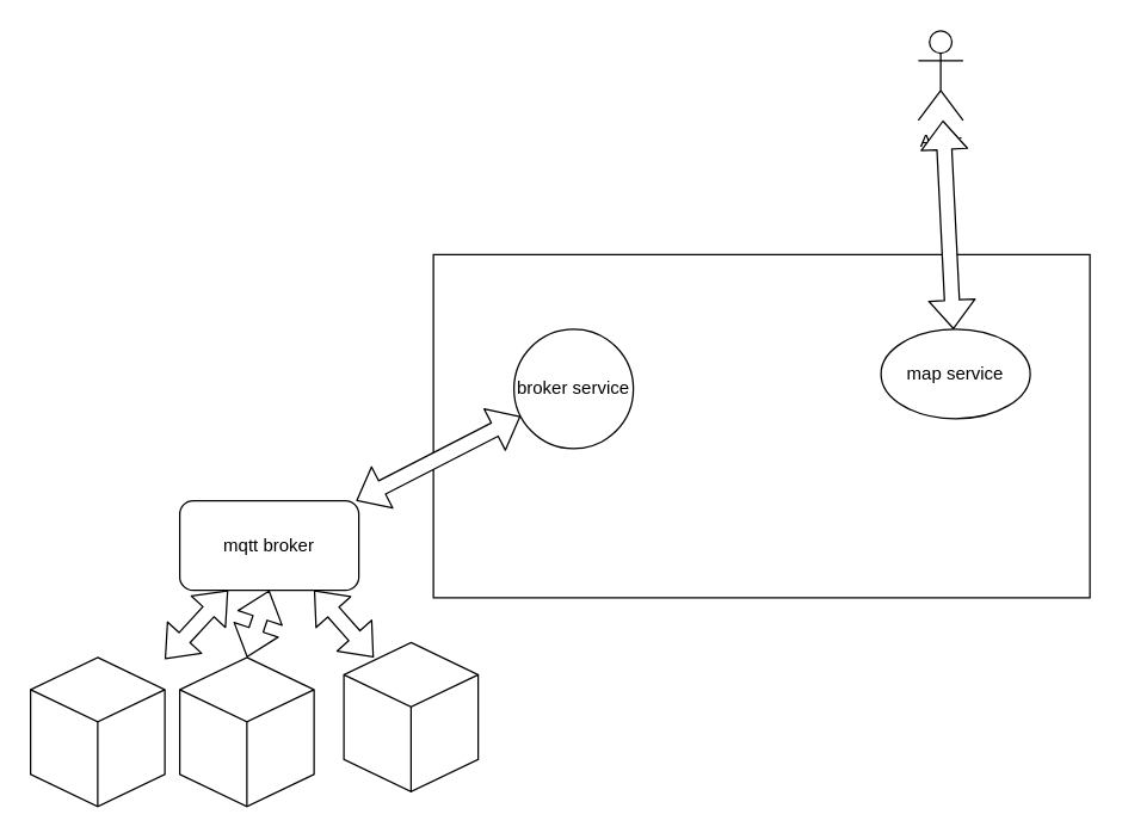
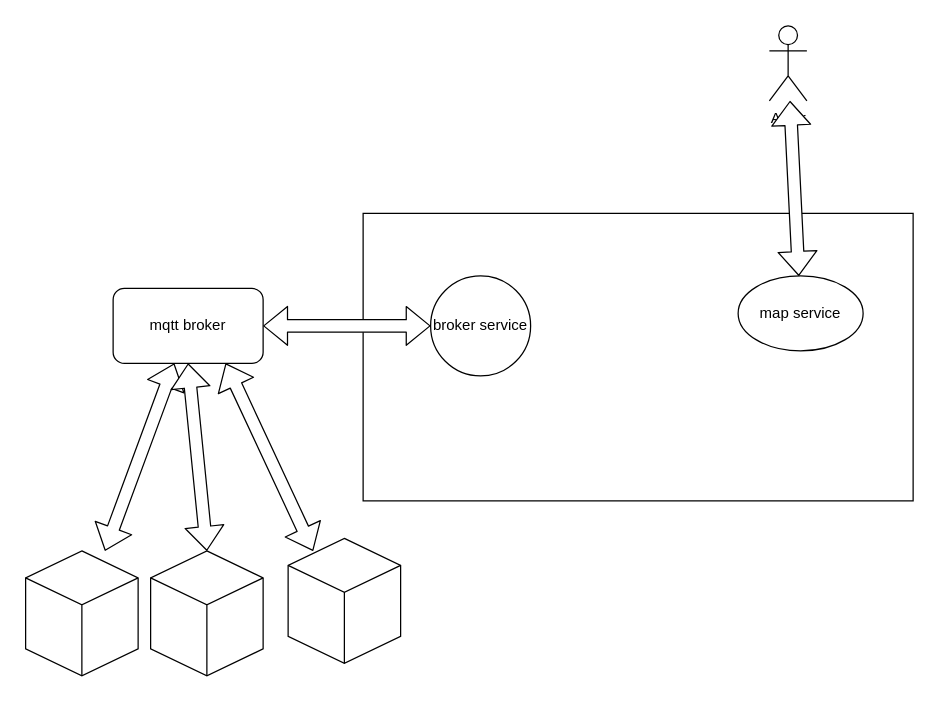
  <mxCell id="0" />
  <mxCell id="1" parent="0" />
  <mxCell id="2" value="" style="rounded=0;whiteSpace=wrap;html=1;fillColor=none;" vertex="1" parent="1"><mxGeometry x="290" y="170" width="440" height="230" as="geometry" /></mxCell>
  <mxCell id="3" value="broker service" style="ellipse;whiteSpace=wrap;html=1;aspect=fixed;" vertex="1" parent="1"><mxGeometry x="344" y="220" width="80" height="80" as="geometry" /></mxCell>
  <mxCell id="4" value="map service" style="ellipse;whiteSpace=wrap;html=1;aspect=fixed;" vertex="1" parent="1"><mxGeometry x="590" y="220" width="100" height="60" as="geometry" /></mxCell>
  <mxCell id="5" value="Actor" style="shape=umlActor;verticalLabelPosition=bottom;verticalAlign=top;html=1;outlineConnect=0;fillColor=none;" vertex="1" parent="1"><mxGeometry x="615" y="20" width="30" height="60" as="geometry" /></mxCell>
  <mxCell id="6" value="" style="shape=flexArrow;endArrow=classic;startArrow=classic;html=1;fillColor=#ffffff;" edge="1" parent="1" source="5" target="4"><mxGeometry width="100" height="100" relative="1" as="geometry"><mxPoint x="240" y="350" as="sourcePoint" /><mxPoint x="340" y="250" as="targetPoint" /></mxGeometry></mxCell>
- <mxCell id="7" value="mqtt broker" style="rounded=1;whiteSpace=wrap;html=1;" vertex="1" parent="1"><mxGeometry x="120" y="335" width="120" height="60" as="geometry" /></mxCell>
+ <mxCell id="7" value="mqtt broker" style="rounded=1;whiteSpace=wrap;html=1;" vertex="1" parent="1"><mxGeometry x="90" y="230" width="120" height="60" as="geometry" /></mxCell>
  <mxCell id="8" value="" style="shape=flexArrow;endArrow=classic;startArrow=classic;html=1;fillColor=#ffffff;" edge="1" parent="1" source="7" target="3"><mxGeometry width="100" height="100" relative="1" as="geometry"><mxPoint x="540" y="610" as="sourcePoint" /><mxPoint x="640" y="510" as="targetPoint" /></mxGeometry></mxCell>
  <mxCell id="9" value="" style="html=1;whiteSpace=wrap;shape=isoCube2;backgroundOutline=1;isoAngle=15;fillColor=#ffffff;" vertex="1" parent="1"><mxGeometry x="20" y="440" width="90" height="100" as="geometry" /></mxCell>
  <mxCell id="10" value="" style="html=1;whiteSpace=wrap;shape=isoCube2;backgroundOutline=1;isoAngle=15;fillColor=#ffffff;" vertex="1" parent="1"><mxGeometry x="120" y="440" width="90" height="100" as="geometry" /></mxCell>
  <mxCell id="11" value="" style="html=1;whiteSpace=wrap;shape=isoCube2;backgroundOutline=1;isoAngle=15;fillColor=#ffffff;" vertex="1" parent="1"><mxGeometry x="230" y="430" width="90" height="100" as="geometry" /></mxCell>
  <mxCell id="12" value="" style="shape=flexArrow;endArrow=classic;startArrow=classic;html=1;fillColor=#ffffff;" edge="1" parent="1" source="7" target="9"><mxGeometry width="100" height="100" relative="1" as="geometry"><mxPoint x="313.846" y="510" as="sourcePoint" /><mxPoint x="403.238" y="316.318" as="targetPoint" /></mxGeometry></mxCell>
  <mxCell id="13" value="" style="shape=flexArrow;endArrow=classic;startArrow=classic;html=1;fillColor=#ffffff;exitX=0.5;exitY=1;exitDx=0;exitDy=0;entryX=0.5;entryY=0;entryDx=0;entryDy=0;entryPerimeter=0;" edge="1" parent="1" source="7" target="10"><mxGeometry width="100" height="100" relative="1" as="geometry"><mxPoint x="275.833" y="570" as="sourcePoint" /><mxPoint x="195.278" y="670" as="targetPoint" /></mxGeometry></mxCell>
  <mxCell id="14" value="" style="shape=flexArrow;endArrow=classic;startArrow=classic;html=1;fillColor=#ffffff;exitX=0.75;exitY=1;exitDx=0;exitDy=0;entryX=0.222;entryY=0.1;entryDx=0;entryDy=0;entryPerimeter=0;" edge="1" parent="1" source="7" target="11"><mxGeometry width="100" height="100" relative="1" as="geometry"><mxPoint x="300" y="570" as="sourcePoint" /><mxPoint x="285" y="670" as="targetPoint" /></mxGeometry></mxCell>
